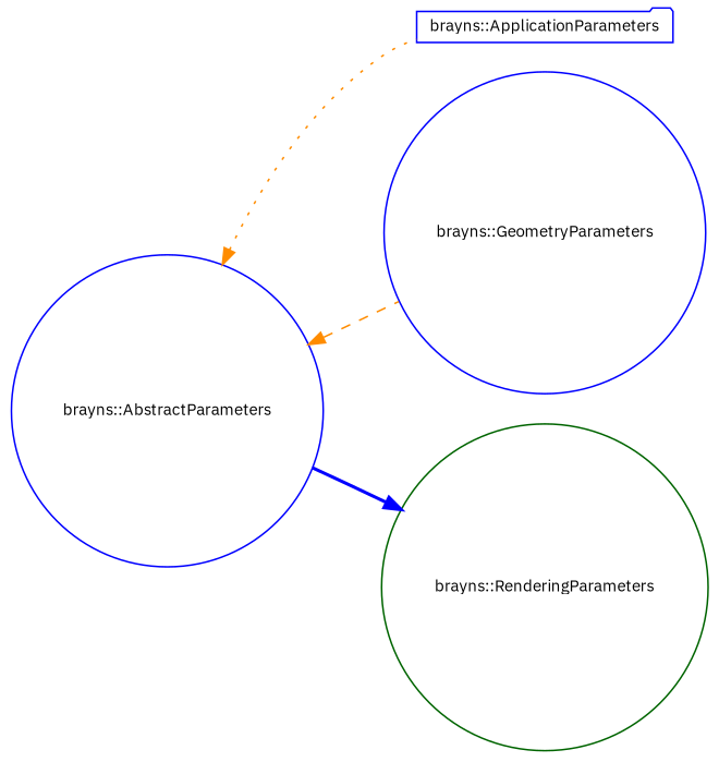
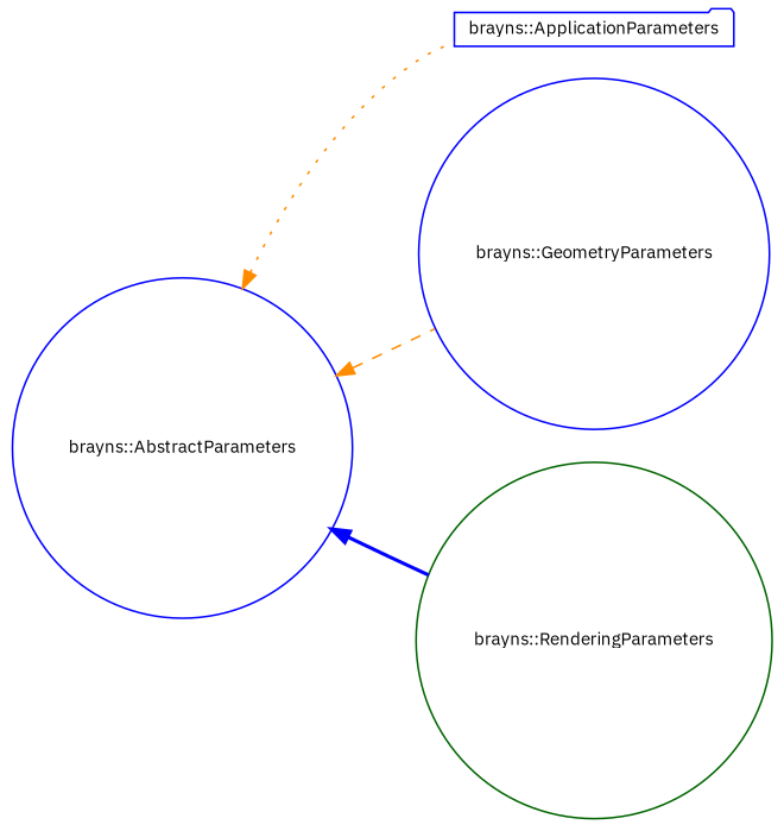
  digraph {
    fontname="IBM Plex Sans"
    rankdir=LR
    node [color=blue fillcolor=white fontname="IBM Plex Sans" fontsize=10 shape=circle style=filled]
    edge [color=darkorange dir=back fontname="IBM Plex Sans" fontsize=10 labelfontname=Sans labelfontsize=10]
    n1 [height=0.2 label="brayns::AbstractParameters" width=0.4]
    n2 [height=0.2 label="brayns::ApplicationParameters" shape=folder width=0.4]
    n3 [height=0.2 label="brayns::GeometryParameters" width=0.4]
    n4 [color=darkgreen height=0.2 label="brayns::RenderingParameters" width=0.4]
    n1 -> n2 [style=dotted]
    n1 -> n3 [style=dashed]
-   n4 -> n1 [color=blue style=bold]
+   n1 -> n4 [color=blue style=bold]
  }
